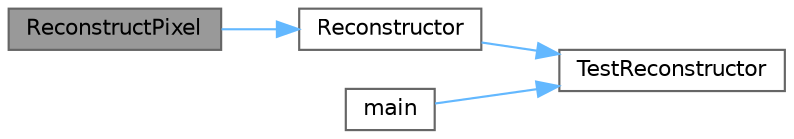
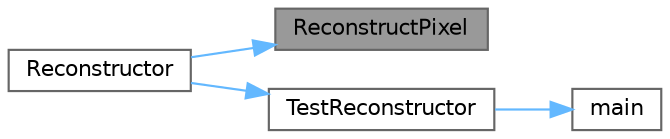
  digraph {
    rankdir=RL
    node [color=grey40 fillcolor=white fontname=Helvetica fontsize=10 shape=box style=filled]
    edge [color=steelblue1 dir=back fontname=Helvetica fontsize=10 labelfontname=Helvetica labelfontsize=10 style=solid]
    n1 [color=gray40 fillcolor=grey60 fontcolor=black height=0.2 label=ReconstructPixel width=0.4]
    n2 [height=0.2 label=Reconstructor width=0.4]
    n3 [height=0.2 label=TestReconstructor width=0.4]
    n4 [height=0.2 label=main width=0.4]
-   n2 -> n1
+   n1 -> n2
    n3 -> n2
-   n3 -> n4
+   n4 -> n3
  }
